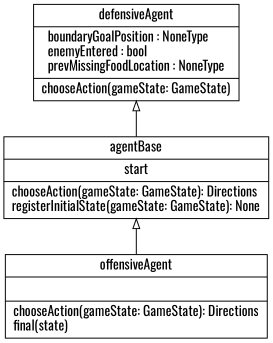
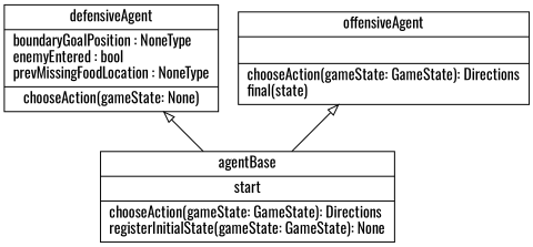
  digraph {
    fontname=Oswald
    rankdir=BT
    node [color=black fontcolor=black fontname=Oswald shape=record style=solid]
    edge [arrowhead=empty arrowtail=none fontname=Oswald]
    n1 [label=<{agentBase|start<br ALIGN="LEFT"/>|chooseAction(gameState: GameState): Directions<br ALIGN="LEFT"/>registerInitialState(gameState: GameState): None<br ALIGN="LEFT"/>}>]
-   n2 [label=<{defensiveAgent|boundaryGoalPosition : NoneType<br ALIGN="LEFT"/>enemyEntered : bool<br ALIGN="LEFT"/>prevMissingFoodLocation : NoneType<br ALIGN="LEFT"/>|chooseAction(gameState: GameState)<br ALIGN="LEFT"/>}>]
+   n2 [label=<{defensiveAgent|boundaryGoalPosition : NoneType<br ALIGN="LEFT"/>enemyEntered : bool<br ALIGN="LEFT"/>prevMissingFoodLocation : NoneType<br ALIGN="LEFT"/>|chooseAction(gameState: None)<br ALIGN="LEFT"/>}>]
    n3 [label=<{offensiveAgent|<br ALIGN="LEFT"/>|chooseAction(gameState: GameState): Directions<br ALIGN="LEFT"/>final(state)<br ALIGN="LEFT"/>}>]
    n1 -> n2
-   n3 -> n1
+   n1 -> n3
  }
